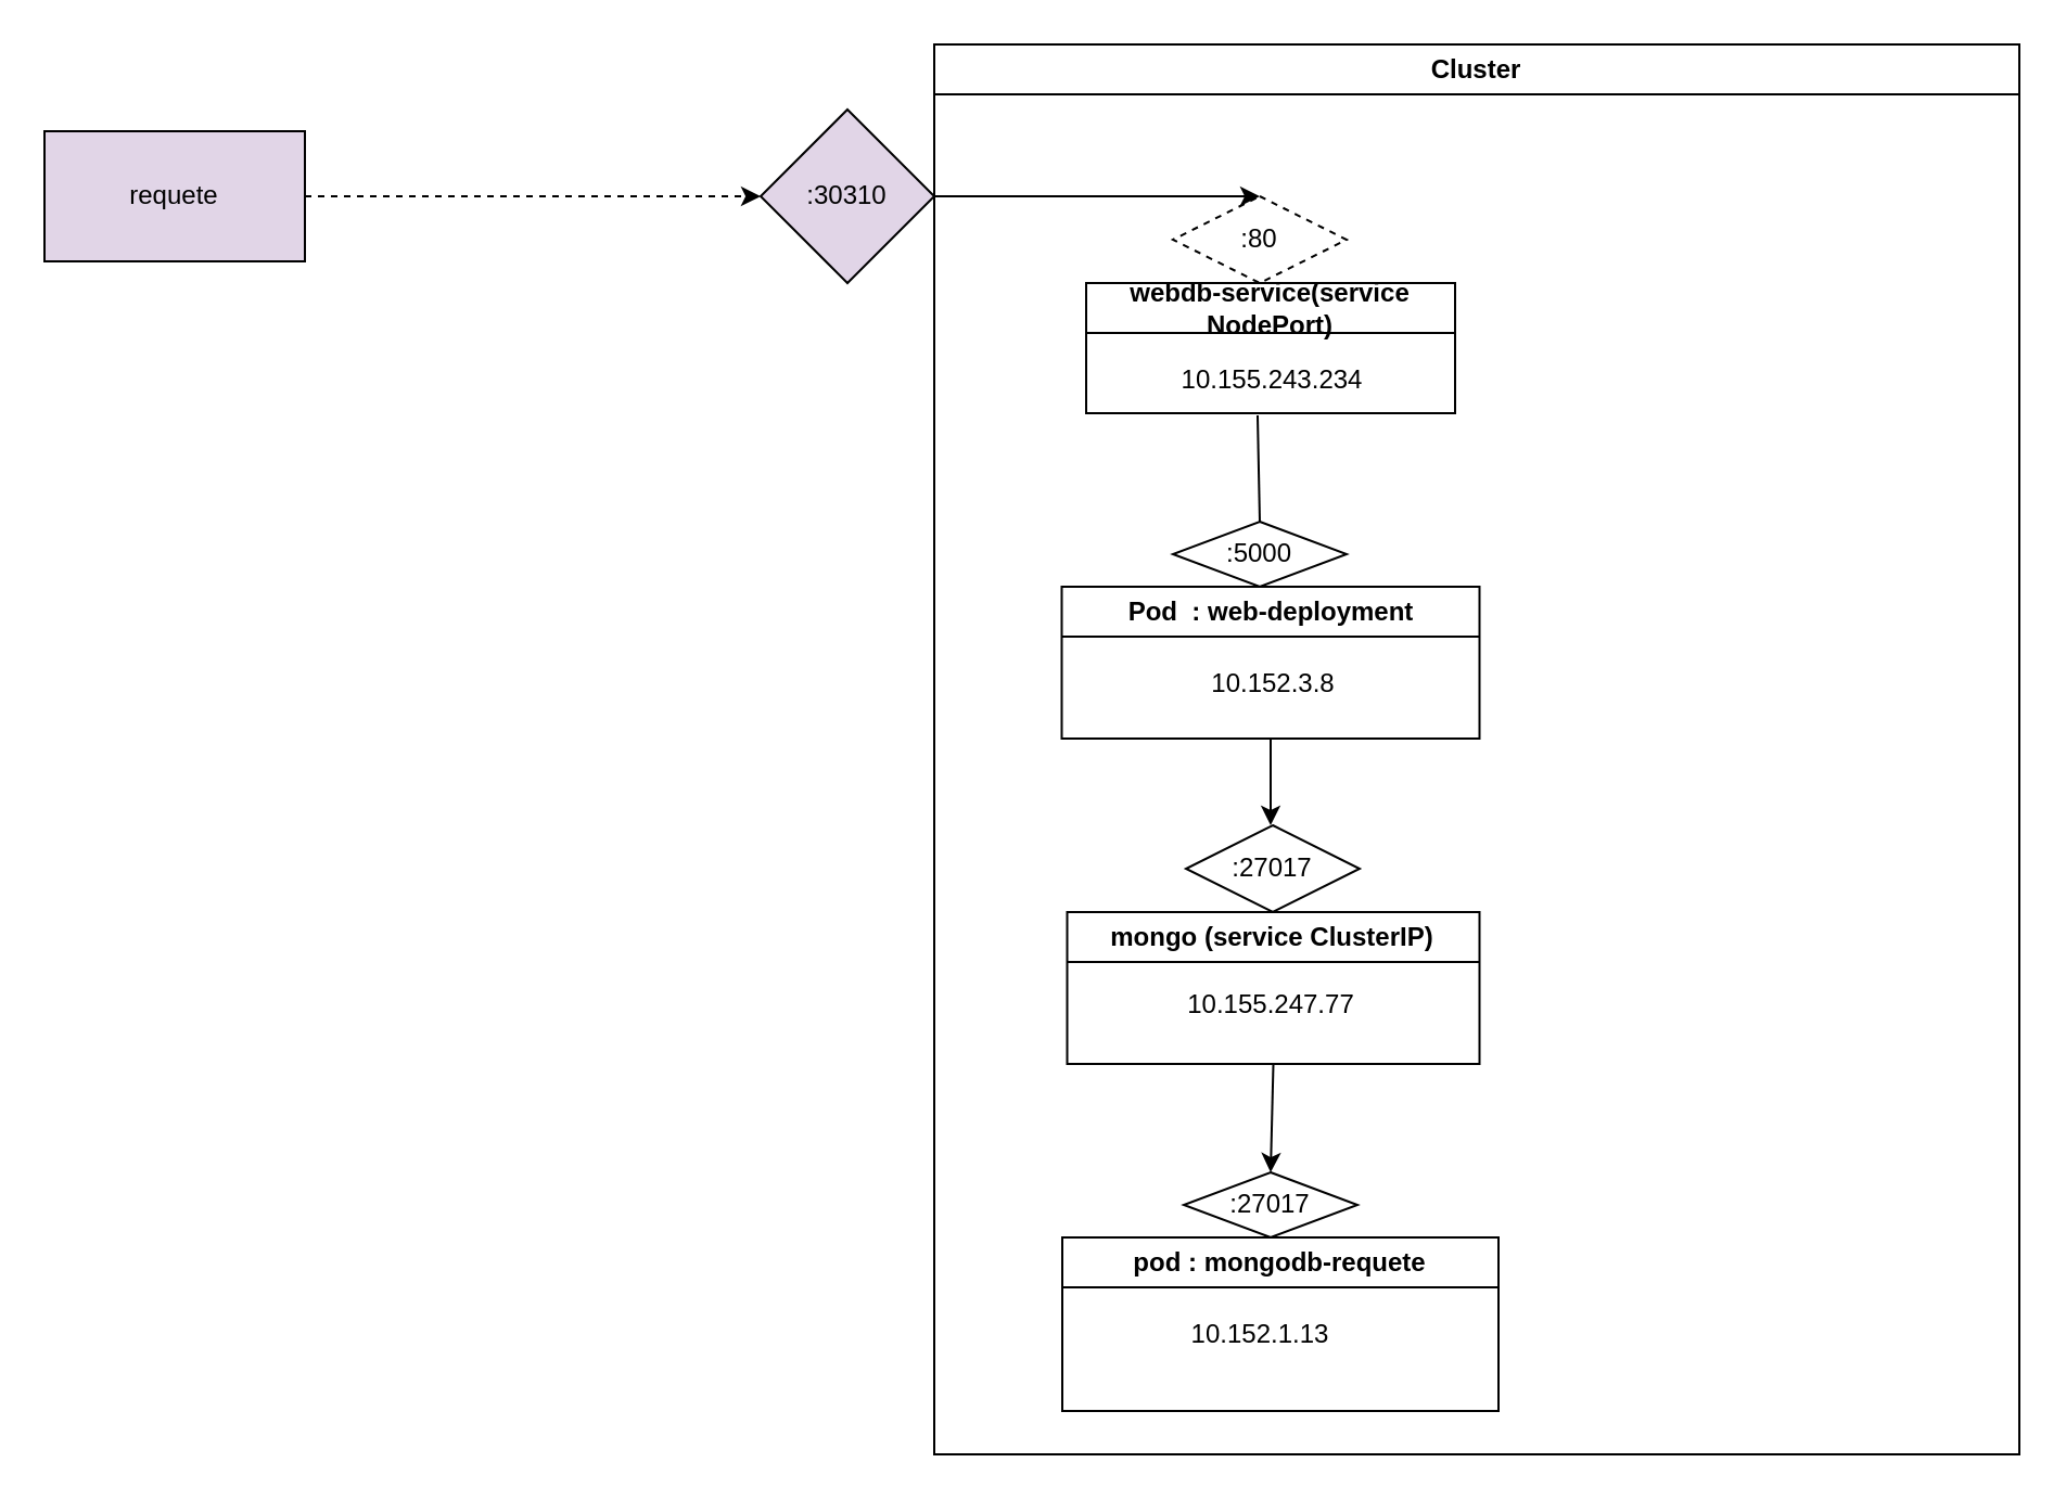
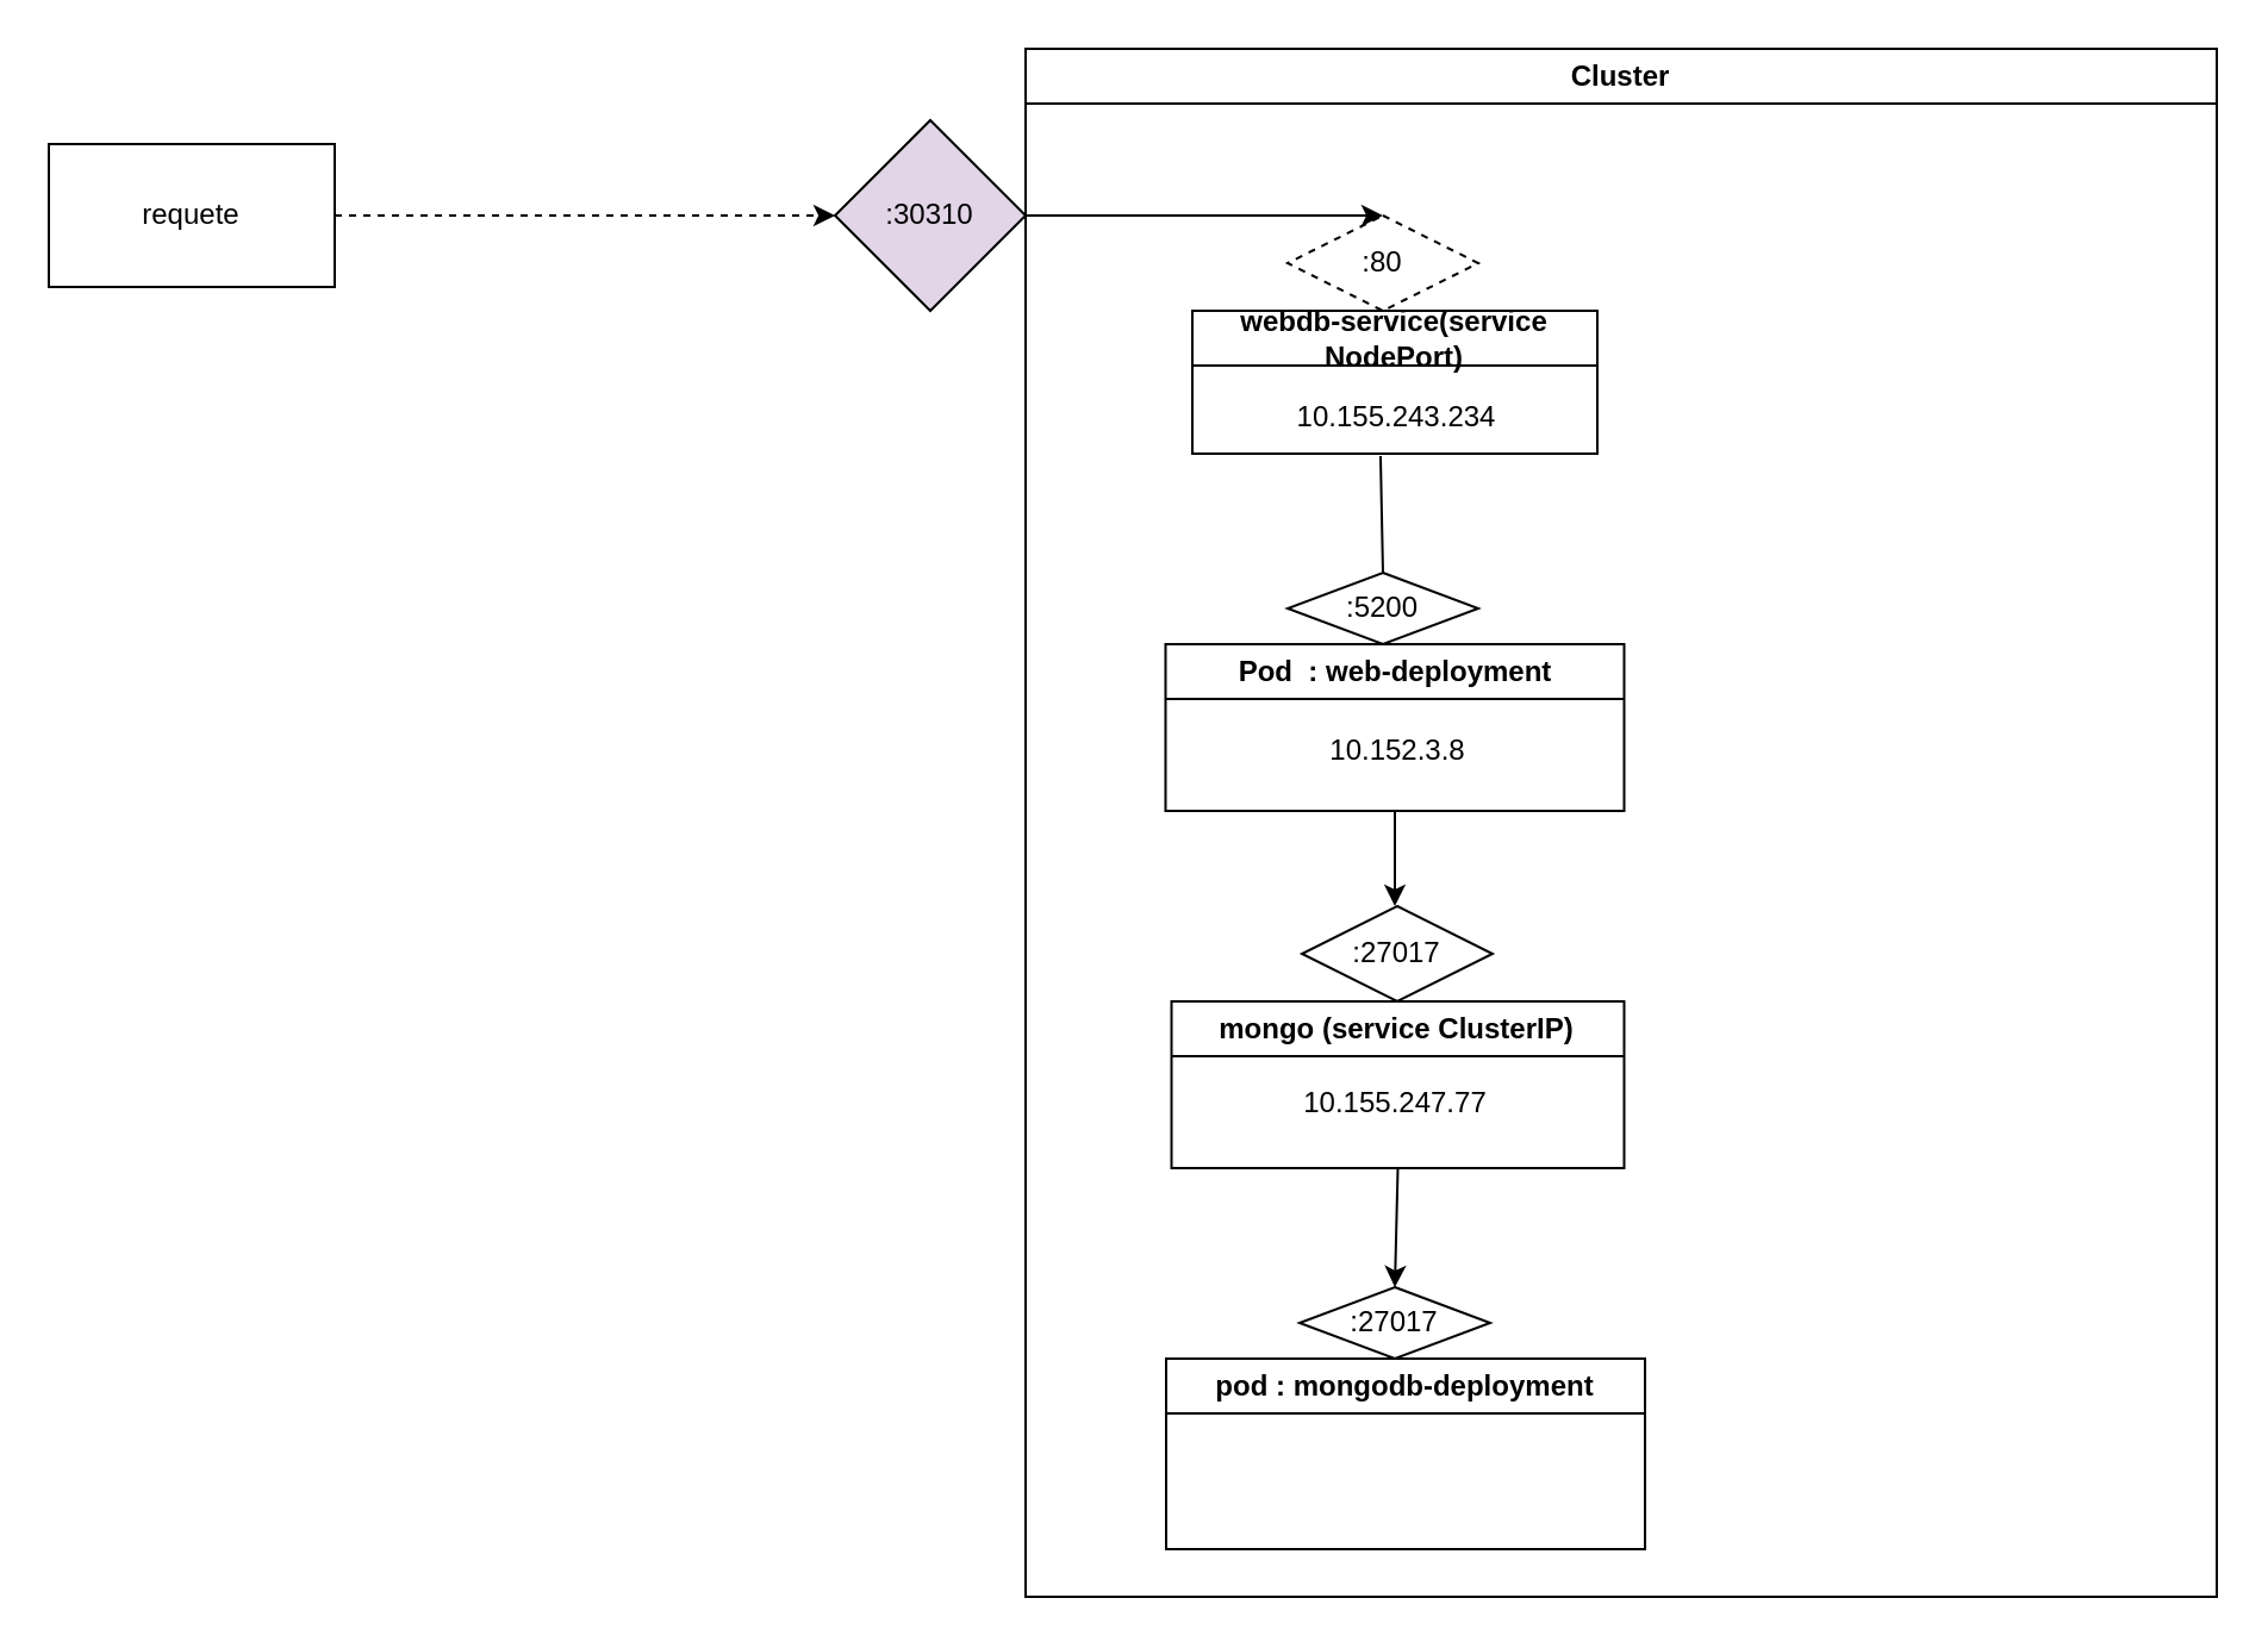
  <mxCell id="0" />
  <mxCell id="1" parent="0" />
  <mxCell id="2" value="Cluster" style="swimlane;whiteSpace=wrap;html=1;" parent="1" vertex="1"><mxGeometry x="430" y="20" width="500" height="650" as="geometry" /></mxCell>
  <mxCell id="3" value=":80" style="rhombus;whiteSpace=wrap;html=1;dashed=1;" parent="2" vertex="1"><mxGeometry x="110" y="70" width="80" height="40" as="geometry" /></mxCell>
  <mxCell id="4" value="webdb-service(service NodePort)" style="swimlane;whiteSpace=wrap;html=1;" vertex="1" parent="2"><mxGeometry x="70" y="110" width="170" height="60" as="geometry" /></mxCell>
  <mxCell id="5" value="10.155.243.234" style="text;html=1;strokeColor=none;fillColor=none;align=center;verticalAlign=middle;whiteSpace=wrap;rounded=0;" vertex="1" parent="4"><mxGeometry x="56.25" y="30" width="60" height="30" as="geometry" /></mxCell>
  <mxCell id="6" value="Pod&amp;nbsp; : web-deployment" style="swimlane;whiteSpace=wrap;html=1;" vertex="1" parent="2"><mxGeometry x="58.75" y="250" width="192.5" height="70" as="geometry" /></mxCell>
  <mxCell id="7" value="10.152.3.8" style="text;html=1;align=center;verticalAlign=middle;resizable=0;points=[];autosize=1;strokeColor=none;fillColor=none;" vertex="1" parent="6"><mxGeometry x="57.5" y="30" width="80" height="30" as="geometry" /></mxCell>
  <mxCell id="8" value="" style="endArrow=classic;html=1;rounded=0;exitX=0.5;exitY=1;exitDx=0;exitDy=0;" edge="1" parent="2" source="6"><mxGeometry width="50" height="50" relative="1" as="geometry"><mxPoint x="201.25" y="370" as="sourcePoint" /><mxPoint x="155" y="360" as="targetPoint" /></mxGeometry></mxCell>
  <mxCell id="9" value="mongo (service ClusterIP)" style="swimlane;whiteSpace=wrap;html=1;" vertex="1" parent="2"><mxGeometry x="61.25" y="400" width="190" height="70" as="geometry" /></mxCell>
  <mxCell id="10" value="10.155.247.77" style="text;html=1;align=center;verticalAlign=middle;resizable=0;points=[];autosize=1;strokeColor=none;fillColor=none;" vertex="1" parent="9"><mxGeometry x="43.75" y="28" width="100" height="30" as="geometry" /></mxCell>
  <mxCell id="11" value=":27017" style="rhombus;whiteSpace=wrap;html=1;" vertex="1" parent="2"><mxGeometry x="116" y="360" width="80" height="40" as="geometry" /></mxCell>
- <mxCell id="12" value=":5000" style="rhombus;whiteSpace=wrap;html=1;" vertex="1" parent="2"><mxGeometry x="110" y="220" width="80" height="30" as="geometry" /></mxCell>
+ <mxCell id="12" value=":5200" style="rhombus;whiteSpace=wrap;html=1;" vertex="1" parent="2"><mxGeometry x="110" y="220" width="80" height="30" as="geometry" /></mxCell>
  <mxCell id="13" value="" style="endArrow=none;html=1;rounded=0;exitX=0.379;exitY=1.033;exitDx=0;exitDy=0;exitPerimeter=0;entryX=0.5;entryY=0;entryDx=0;entryDy=0;" edge="1" parent="2" source="5" target="12"><mxGeometry width="50" height="50" relative="1" as="geometry"><mxPoint x="320" y="220" as="sourcePoint" /><mxPoint x="370" y="170" as="targetPoint" /></mxGeometry></mxCell>
- <mxCell id="14" value="pod : mongodb-requete" style="swimlane;whiteSpace=wrap;html=1;" vertex="1" parent="2"><mxGeometry x="59" y="550" width="201" height="80" as="geometry" /></mxCell>
- <mxCell id="15" value="10.152.1.13" style="text;html=1;align=center;verticalAlign=middle;resizable=0;points=[];autosize=1;strokeColor=none;fillColor=none;" vertex="1" parent="14"><mxGeometry x="46" y="30" width="90" height="30" as="geometry" /></mxCell>
+ <mxCell id="14" value="pod : mongodb-deployment" style="swimlane;whiteSpace=wrap;html=1;" vertex="1" parent="2"><mxGeometry x="59" y="550" width="201" height="80" as="geometry" /></mxCell>
  <mxCell id="16" value=":27017" style="rhombus;whiteSpace=wrap;html=1;" vertex="1" parent="2"><mxGeometry x="115" y="520" width="80" height="30" as="geometry" /></mxCell>
  <mxCell id="17" value="" style="endArrow=classic;html=1;rounded=0;exitX=0.5;exitY=1;exitDx=0;exitDy=0;entryX=0.5;entryY=0;entryDx=0;entryDy=0;" edge="1" parent="2" source="9" target="16"><mxGeometry width="50" height="50" relative="1" as="geometry"><mxPoint x="210" y="530" as="sourcePoint" /><mxPoint x="156" y="510" as="targetPoint" /></mxGeometry></mxCell>
  <mxCell id="18" value="" style="endArrow=classic;html=1;rounded=0;entryX=0.5;entryY=0;entryDx=0;entryDy=0;" edge="1" parent="2" target="3"><mxGeometry width="50" height="50" relative="1" as="geometry"><mxPoint y="70" as="sourcePoint" /><mxPoint x="90" y="50" as="targetPoint" /></mxGeometry></mxCell>
- <mxCell id="19" value="requete" style="rounded=0;whiteSpace=wrap;html=1;fillColor=#e1d5e7;" parent="1" vertex="1"><mxGeometry x="20" y="60" width="120" height="60" as="geometry" /></mxCell>
+ <mxCell id="19" value="requete" style="rounded=0;whiteSpace=wrap;html=1;" parent="1" vertex="1"><mxGeometry x="20" y="60" width="120" height="60" as="geometry" /></mxCell>
  <mxCell id="20" value=":30310" style="rhombus;whiteSpace=wrap;html=1;fillColor=#e1d5e7;" parent="1" vertex="1"><mxGeometry x="350" y="50" width="80" height="80" as="geometry" /></mxCell>
  <mxCell id="21" value="" style="endArrow=classic;html=1;rounded=0;exitX=1;exitY=0.5;exitDx=0;exitDy=0;entryX=0;entryY=0.5;entryDx=0;entryDy=0;dashed=1;" parent="1" source="19" target="20" edge="1"><mxGeometry width="50" height="50" relative="1" as="geometry"><mxPoint x="190" y="160" as="sourcePoint" /><mxPoint x="240" y="110" as="targetPoint" /></mxGeometry></mxCell>
